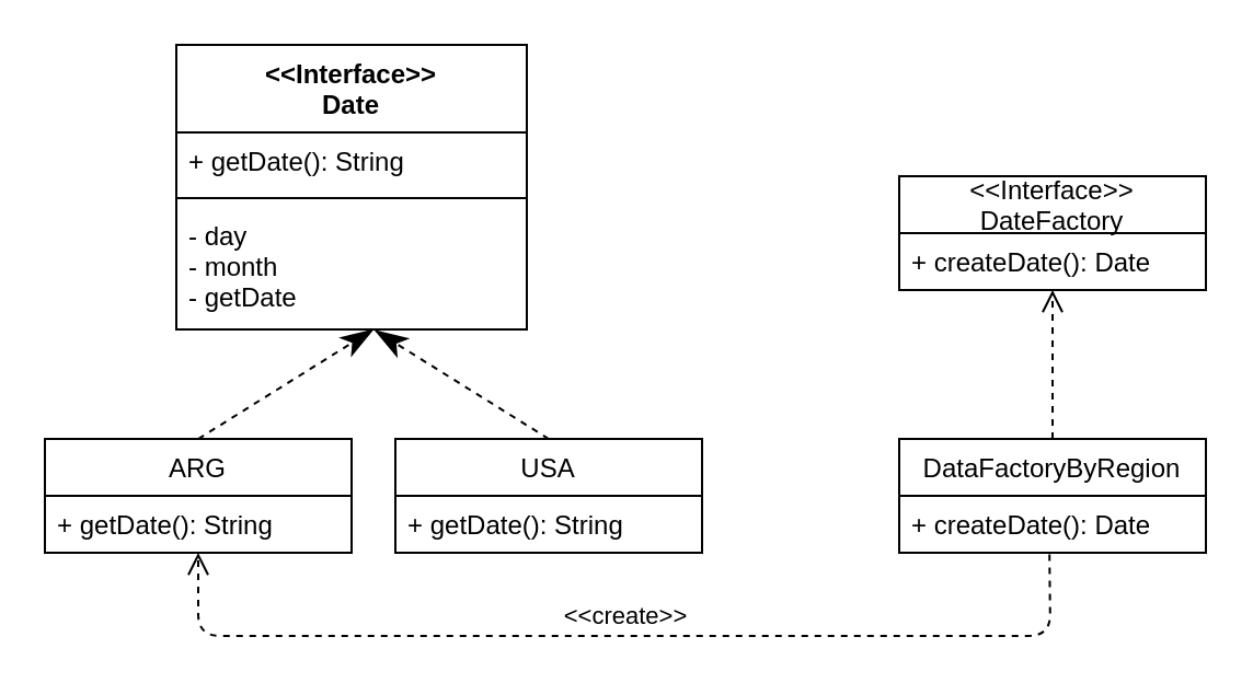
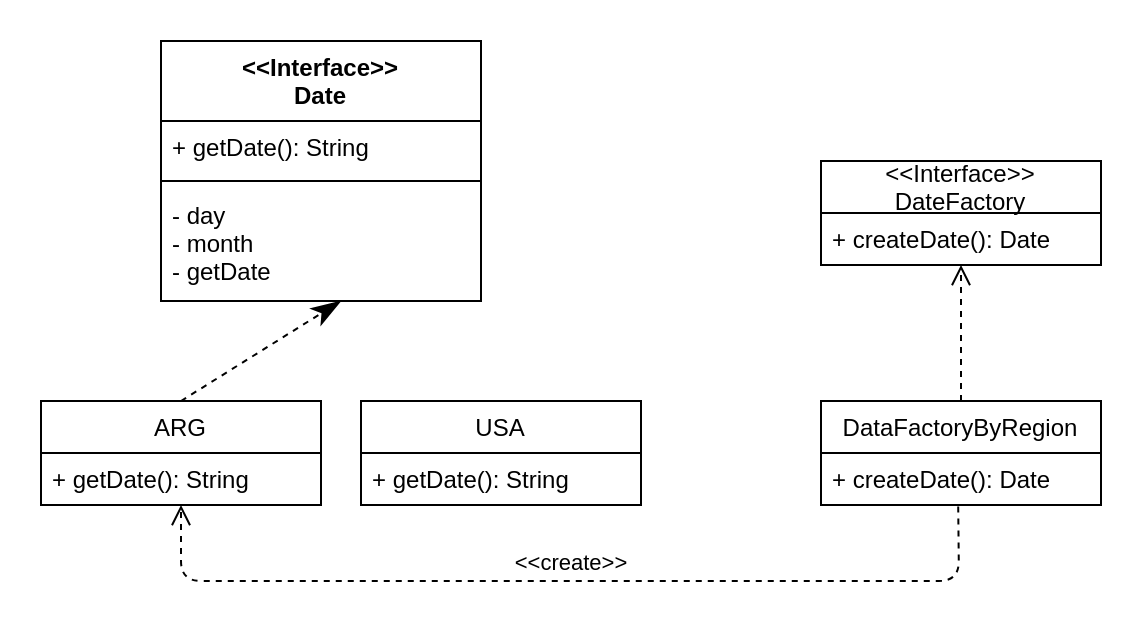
  <mxCell id="0" />
  <mxCell id="1" parent="0" />
  <mxCell id="2" value="&lt;&lt;Interface&gt;&gt;&#10;DateFactory" style="swimlane;fontStyle=0;childLayout=stackLayout;horizontal=1;startSize=26;fillColor=none;horizontalStack=0;resizeParent=1;resizeParentMax=0;resizeLast=0;collapsible=1;marginBottom=0;" vertex="1" parent="1"><mxGeometry x="410" y="80" width="140" height="52" as="geometry" /></mxCell>
  <mxCell id="3" value="+ createDate(): Date" style="text;strokeColor=none;fillColor=none;align=left;verticalAlign=top;spacingLeft=4;spacingRight=4;overflow=hidden;rotatable=0;points=[[0,0.5],[1,0.5]];portConstraint=eastwest;" vertex="1" parent="2"><mxGeometry y="26" width="140" height="26" as="geometry" /></mxCell>
  <mxCell id="4" value="DataFactoryByRegion" style="swimlane;fontStyle=0;childLayout=stackLayout;horizontal=1;startSize=26;fillColor=none;horizontalStack=0;resizeParent=1;resizeParentMax=0;resizeLast=0;collapsible=1;marginBottom=0;" vertex="1" parent="1"><mxGeometry x="410" y="200" width="140" height="52" as="geometry" /></mxCell>
  <mxCell id="5" value="+ createDate(): Date" style="text;strokeColor=none;fillColor=none;align=left;verticalAlign=top;spacingLeft=4;spacingRight=4;overflow=hidden;rotatable=0;points=[[0,0.5],[1,0.5]];portConstraint=eastwest;" vertex="1" parent="4"><mxGeometry y="26" width="140" height="26" as="geometry" /></mxCell>
  <mxCell id="6" value="" style="html=1;verticalAlign=bottom;endArrow=open;dashed=1;endSize=8;" edge="1" parent="1" source="4" target="2"><mxGeometry x="0.471" y="-30" relative="1" as="geometry"><mxPoint x="330" y="300" as="sourcePoint" /><mxPoint x="250" y="300" as="targetPoint" /><mxPoint as="offset" /></mxGeometry></mxCell>
  <mxCell id="7" value="USA" style="swimlane;fontStyle=0;childLayout=stackLayout;horizontal=1;startSize=26;fillColor=none;horizontalStack=0;resizeParent=1;resizeParentMax=0;resizeLast=0;collapsible=1;marginBottom=0;" vertex="1" parent="1"><mxGeometry x="180" y="200" width="140" height="52" as="geometry" /></mxCell>
  <mxCell id="8" value="+ getDate(): String" style="text;strokeColor=none;fillColor=none;align=left;verticalAlign=top;spacingLeft=4;spacingRight=4;overflow=hidden;rotatable=0;points=[[0,0.5],[1,0.5]];portConstraint=eastwest;" vertex="1" parent="7"><mxGeometry y="26" width="140" height="26" as="geometry" /></mxCell>
  <mxCell id="9" value="ARG" style="swimlane;fontStyle=0;childLayout=stackLayout;horizontal=1;startSize=26;fillColor=none;horizontalStack=0;resizeParent=1;resizeParentMax=0;resizeLast=0;collapsible=1;marginBottom=0;" vertex="1" parent="1"><mxGeometry x="20" y="200" width="140" height="52" as="geometry" /></mxCell>
  <mxCell id="10" value="+ getDate(): String" style="text;strokeColor=none;fillColor=none;align=left;verticalAlign=top;spacingLeft=4;spacingRight=4;overflow=hidden;rotatable=0;points=[[0,0.5],[1,0.5]];portConstraint=eastwest;" vertex="1" parent="9"><mxGeometry y="26" width="140" height="26" as="geometry" /></mxCell>
  <mxCell id="11" value="&lt;&lt;Interface&gt;&gt;&#10;Date" style="swimlane;fontStyle=1;align=center;verticalAlign=top;childLayout=stackLayout;horizontal=1;startSize=40;horizontalStack=0;resizeParent=1;resizeParentMax=0;resizeLast=0;collapsible=1;marginBottom=0;" vertex="1" parent="1"><mxGeometry x="80" y="20" width="160" height="130" as="geometry" /></mxCell>
  <mxCell id="12" value="+ getDate(): String" style="text;strokeColor=none;fillColor=none;align=left;verticalAlign=top;spacingLeft=4;spacingRight=4;overflow=hidden;rotatable=0;points=[[0,0.5],[1,0.5]];portConstraint=eastwest;" vertex="1" parent="11"><mxGeometry y="40" width="160" height="26" as="geometry" /></mxCell>
  <mxCell id="13" value="" style="line;strokeWidth=1;fillColor=none;align=left;verticalAlign=middle;spacingTop=-1;spacingLeft=3;spacingRight=3;rotatable=0;labelPosition=right;points=[];portConstraint=eastwest;" vertex="1" parent="11"><mxGeometry y="66" width="160" height="8" as="geometry" /></mxCell>
  <mxCell id="14" value="- day&#10;- month&#10;- getDate" style="text;strokeColor=none;fillColor=none;align=left;verticalAlign=top;spacingLeft=4;spacingRight=4;overflow=hidden;rotatable=0;points=[[0,0.5],[1,0.5]];portConstraint=eastwest;" vertex="1" parent="11"><mxGeometry y="74" width="160" height="56" as="geometry" /></mxCell>
  <mxCell id="15" value="&amp;lt;&amp;lt;create&amp;gt;&amp;gt;" style="html=1;verticalAlign=bottom;endArrow=open;dashed=1;endSize=8;exitX=0.49;exitY=1.027;exitDx=0;exitDy=0;exitPerimeter=0;" edge="1" parent="1" source="5" target="10"><mxGeometry x="-0.003" relative="1" as="geometry"><mxPoint x="510" y="236" as="sourcePoint" /><mxPoint x="80" y="310" as="targetPoint" /><Array as="points"><mxPoint x="479" y="290" /><mxPoint x="90" y="290" /></Array><mxPoint as="offset" /></mxGeometry></mxCell>
  <mxCell id="16" value="" style="endArrow=classicThin;dashed=1;endFill=1;endSize=12;html=1;exitX=0.5;exitY=0;exitDx=0;exitDy=0;" edge="1" parent="1" source="9"><mxGeometry width="160" relative="1" as="geometry"><mxPoint x="20" y="170" as="sourcePoint" /><mxPoint x="170" y="150" as="targetPoint" /></mxGeometry></mxCell>
- <mxCell id="17" value="" style="endArrow=classicThin;dashed=1;endFill=1;endSize=12;html=1;exitX=0.5;exitY=0;exitDx=0;exitDy=0;entryX=0.567;entryY=1.008;entryDx=0;entryDy=0;entryPerimeter=0;" edge="1" parent="1" source="7" target="14"><mxGeometry width="160" relative="1" as="geometry"><mxPoint x="100" y="210" as="sourcePoint" /><mxPoint x="180" y="160" as="targetPoint" /></mxGeometry></mxCell>
